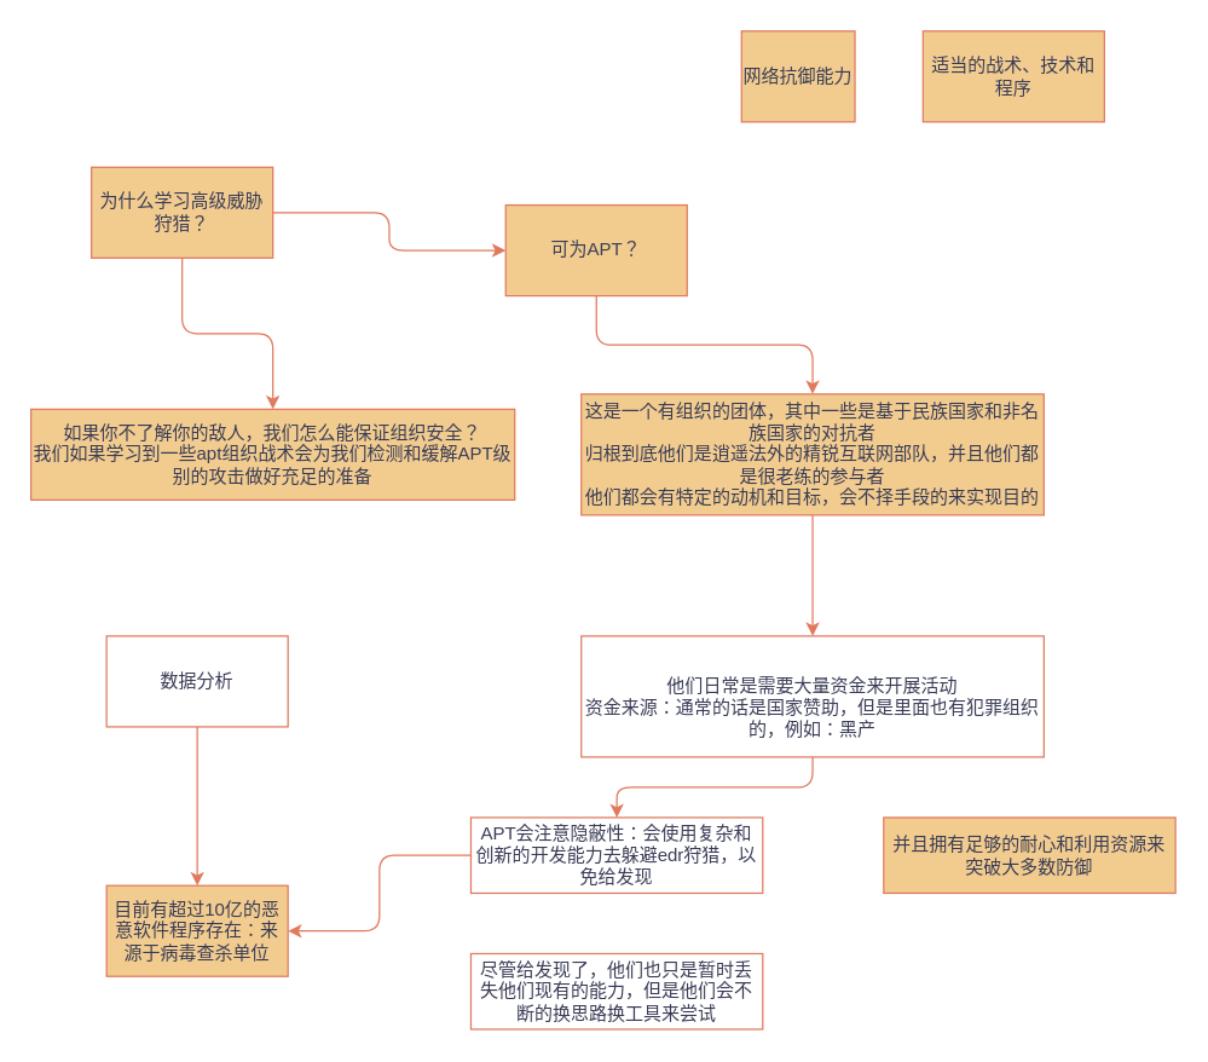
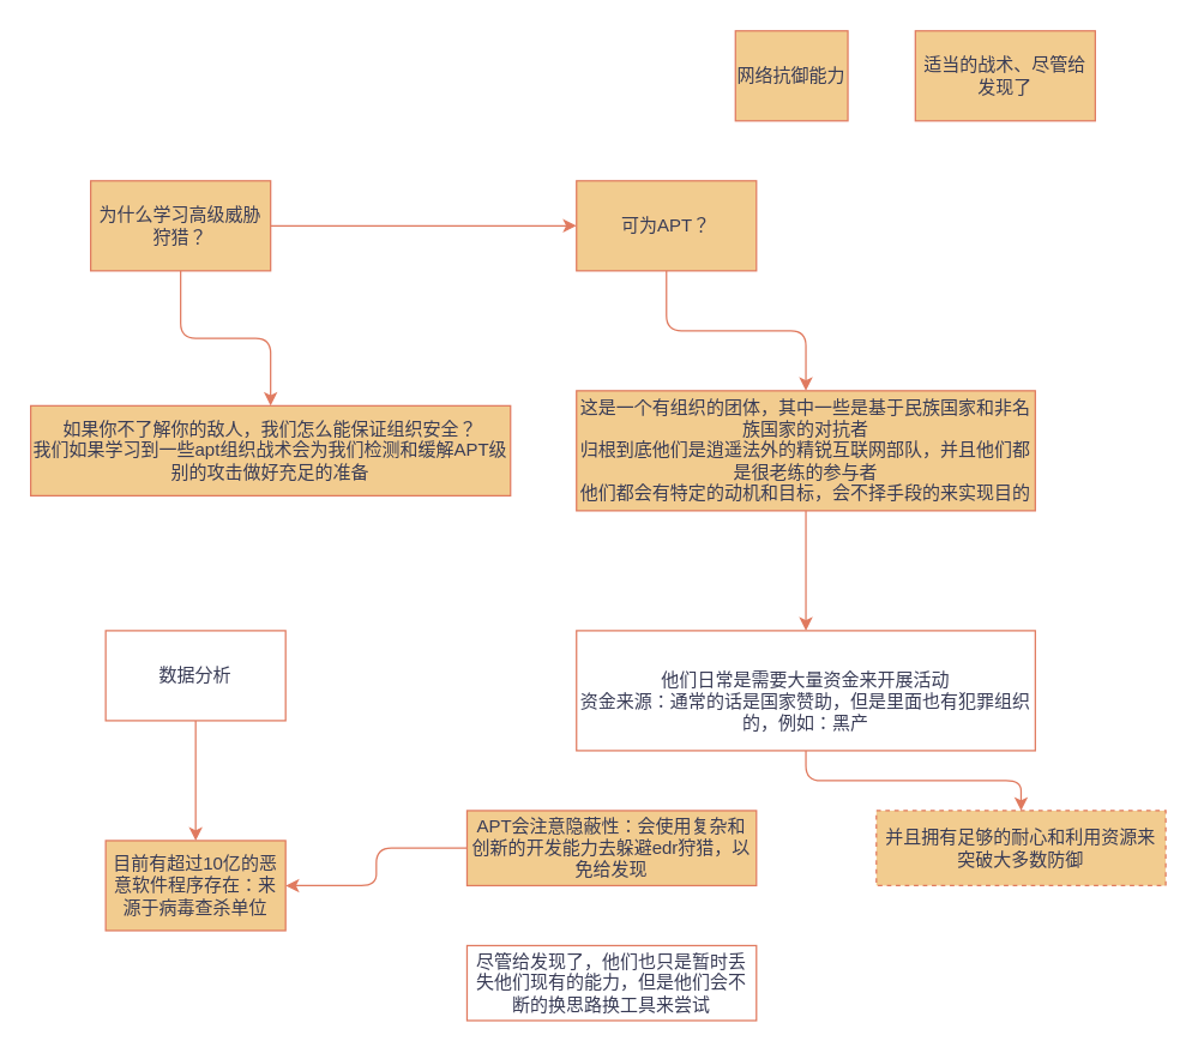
  <mxCell id="0" />
  <mxCell id="1" parent="0" />
- <mxCell id="2" value="适当的战术、技术和程序" style="rounded=0;whiteSpace=wrap;html=1;sketch=0;fontColor=#393C56;strokeColor=#E07A5F;fillColor=#F2CC8F;" vertex="1" parent="1"><mxGeometry x="610" y="20" width="120" height="60" as="geometry" /></mxCell>
+ <mxCell id="2" value="适当的战术、尽管给发现了" style="rounded=0;whiteSpace=wrap;html=1;sketch=0;fontColor=#393C56;strokeColor=#E07A5F;fillColor=#F2CC8F;" vertex="1" parent="1"><mxGeometry x="610" y="20" width="120" height="60" as="geometry" /></mxCell>
  <mxCell id="3" value="网络抗御能力" style="rounded=0;whiteSpace=wrap;html=1;sketch=0;fontColor=#393C56;strokeColor=#E07A5F;fillColor=#F2CC8F;" vertex="1" parent="1"><mxGeometry x="490" y="20" width="75" height="60" as="geometry" /></mxCell>
  <mxCell id="4" value="" style="edgeStyle=orthogonalEdgeStyle;curved=0;rounded=1;sketch=0;orthogonalLoop=1;jettySize=auto;html=1;fontColor=#393C56;strokeColor=#E07A5F;fillColor=#F2CC8F;" edge="1" parent="1" source="6" target="7"><mxGeometry relative="1" as="geometry" /></mxCell>
  <mxCell id="5" value="" style="edgeStyle=orthogonalEdgeStyle;curved=0;rounded=1;sketch=0;orthogonalLoop=1;jettySize=auto;html=1;fontColor=#393C56;strokeColor=#E07A5F;fillColor=#F2CC8F;" edge="1" parent="1" source="6" target="9"><mxGeometry relative="1" as="geometry" /></mxCell>
- <mxCell id="6" value="为什么学习高级威胁狩猎？" style="rounded=0;whiteSpace=wrap;html=1;sketch=0;fontColor=#393C56;strokeColor=#E07A5F;fillColor=#F2CC8F;" vertex="1" parent="1"><mxGeometry x="60" y="110" width="120" height="60" as="geometry" /></mxCell>
+ <mxCell id="6" value="为什么学习高级威胁狩猎？" style="rounded=0;whiteSpace=wrap;html=1;sketch=0;fontColor=#393C56;strokeColor=#E07A5F;fillColor=#F2CC8F;" vertex="1" parent="1"><mxGeometry x="60" y="120" width="120" height="60" as="geometry" /></mxCell>
  <mxCell id="7" value="如果你不了解你的敌人，我们怎么能保证组织安全？&lt;br&gt;我们如果学习到一些apt组织战术会为我们检测和缓解APT级别的攻击做好充足的准备" style="rounded=0;whiteSpace=wrap;html=1;sketch=0;fontColor=#393C56;strokeColor=#E07A5F;fillColor=#F2CC8F;" vertex="1" parent="1"><mxGeometry x="20" y="270" width="320" height="60" as="geometry" /></mxCell>
  <mxCell id="8" value="" style="edgeStyle=orthogonalEdgeStyle;curved=0;rounded=1;sketch=0;orthogonalLoop=1;jettySize=auto;html=1;fontColor=#393C56;strokeColor=#E07A5F;fillColor=#F2CC8F;" edge="1" parent="1" source="9" target="11"><mxGeometry relative="1" as="geometry" /></mxCell>
- <mxCell id="9" value="可为APT？" style="rounded=0;whiteSpace=wrap;html=1;sketch=0;fontColor=#393C56;strokeColor=#E07A5F;fillColor=#F2CC8F;" vertex="1" parent="1"><mxGeometry x="334" y="135" width="120" height="60" as="geometry" /></mxCell>
+ <mxCell id="9" value="可为APT？" style="rounded=0;whiteSpace=wrap;html=1;sketch=0;fontColor=#393C56;strokeColor=#E07A5F;fillColor=#F2CC8F;" vertex="1" parent="1"><mxGeometry x="384" y="120" width="120" height="60" as="geometry" /></mxCell>
  <mxCell id="10" value="" style="edgeStyle=orthogonalEdgeStyle;curved=0;rounded=1;sketch=0;orthogonalLoop=1;jettySize=auto;html=1;fontColor=#393C56;strokeColor=#E07A5F;fillColor=#F2CC8F;" edge="1" parent="1" source="11" target="14"><mxGeometry relative="1" as="geometry" /></mxCell>
  <mxCell id="11" value="这是一个有组织的团体，其中一些是基于民族国家和非名族国家的对抗者&lt;br&gt;归根到底他们是逍遥法外的精锐互联网部队，并且他们都是很老练的参与者&lt;br&gt;他们都会有特定的动机和目标，会不择手段的来实现目的" style="rounded=0;whiteSpace=wrap;html=1;sketch=0;fontColor=#393C56;strokeColor=#E07A5F;fillColor=#F2CC8F;" vertex="1" parent="1"><mxGeometry x="384" y="260" width="306" height="80" as="geometry" /></mxCell>
- <mxCell id="12" value="" style="edgeStyle=orthogonalEdgeStyle;curved=0;rounded=1;sketch=0;orthogonalLoop=1;jettySize=auto;html=1;fontColor=#393C56;strokeColor=#E07A5F;fillColor=#F2CC8F;" edge="1" parent="1" source="14" target="16"><mxGeometry relative="1" as="geometry" /></mxCell>
+ <mxCell id="13" style="edgeStyle=orthogonalEdgeStyle;curved=0;rounded=1;sketch=0;orthogonalLoop=1;jettySize=auto;html=1;exitX=0.5;exitY=1;exitDx=0;exitDy=0;entryX=0.5;entryY=0;entryDx=0;entryDy=0;fontColor=#393C56;strokeColor=#E07A5F;fillColor=#F2CC8F;" edge="1" parent="1" source="14" target="17"><mxGeometry relative="1" as="geometry" /></mxCell>
  <mxCell id="14" value="&lt;br&gt;他们日常是需要大量资金来开展活动&lt;br&gt;资金来源：通常的话是国家赞助，但是里面也有犯罪组织的，例如：黑产" style="rounded=0;whiteSpace=wrap;html=1;sketch=0;fontColor=#393C56;strokeColor=#E07A5F;fillColor=#ffffff;" vertex="1" parent="1"><mxGeometry x="384" y="420" width="306" height="80" as="geometry" /></mxCell>
  <mxCell id="15" value="" style="edgeStyle=orthogonalEdgeStyle;curved=0;rounded=1;sketch=0;orthogonalLoop=1;jettySize=auto;html=1;fontColor=#393C56;strokeColor=#E07A5F;fillColor=#F2CC8F;" edge="1" parent="1" source="16" target="21"><mxGeometry relative="1" as="geometry" /></mxCell>
- <mxCell id="16" value="APT会注意隐蔽性：会使用复杂和创新的开发能力去躲避edr狩猎，以免给发现" style="whiteSpace=wrap;html=1;fillColor=#ffffff;strokeColor=#E07A5F;fontColor=#393C56;rounded=0;sketch=0;" vertex="1" parent="1"><mxGeometry x="311" y="540" width="193" height="50" as="geometry" /></mxCell>
- <mxCell id="17" value="并且拥有足够的耐心和利用资源来突破大多数防御" style="whiteSpace=wrap;html=1;fillColor=#F2CC8F;strokeColor=#E07A5F;fontColor=#393C56;rounded=0;sketch=0;" vertex="1" parent="1"><mxGeometry x="584" y="540" width="193" height="50" as="geometry" /></mxCell>
+ <mxCell id="16" value="APT会注意隐蔽性：会使用复杂和创新的开发能力去躲避edr狩猎，以免给发现" style="whiteSpace=wrap;html=1;fillColor=#F2CC8F;strokeColor=#E07A5F;fontColor=#393C56;rounded=0;sketch=0;" vertex="1" parent="1"><mxGeometry x="311" y="540" width="193" height="50" as="geometry" /></mxCell>
+ <mxCell id="17" value="并且拥有足够的耐心和利用资源来突破大多数防御" style="whiteSpace=wrap;html=1;fillColor=#F2CC8F;strokeColor=#E07A5F;fontColor=#393C56;rounded=0;sketch=0;dashed=1;" vertex="1" parent="1"><mxGeometry x="584" y="540" width="193" height="50" as="geometry" /></mxCell>
  <mxCell id="18" value="尽管给发现了，他们也只是暂时丢失他们现有的能力，但是他们会不断的换思路换工具来尝试" style="whiteSpace=wrap;html=1;fillColor=#ffffff;strokeColor=#E07A5F;fontColor=#393C56;rounded=0;sketch=0;" vertex="1" parent="1"><mxGeometry x="311" y="630" width="193" height="50" as="geometry" /></mxCell>
  <mxCell id="19" value="" style="edgeStyle=orthogonalEdgeStyle;curved=0;rounded=1;sketch=0;orthogonalLoop=1;jettySize=auto;html=1;fontColor=#393C56;strokeColor=#E07A5F;fillColor=#F2CC8F;" edge="1" parent="1" source="20" target="21"><mxGeometry relative="1" as="geometry" /></mxCell>
  <mxCell id="20" value="数据分析" style="rounded=0;whiteSpace=wrap;html=1;sketch=0;fontColor=#393C56;strokeColor=#E07A5F;fillColor=#ffffff;" vertex="1" parent="1"><mxGeometry x="70" y="420" width="120" height="60" as="geometry" /></mxCell>
- <mxCell id="21" value="目前有超过10亿的恶意软件程序存在：来源于病毒查杀单位" style="whiteSpace=wrap;html=1;fillColor=#F2CC8F;strokeColor=#E07A5F;fontColor=#393C56;rounded=0;sketch=0;" vertex="1" parent="1"><mxGeometry x="70" y="585" width="120" height="60" as="geometry" /></mxCell>
+ <mxCell id="21" value="目前有超过10亿的恶意软件程序存在：来源于病毒查杀单位" style="whiteSpace=wrap;html=1;fillColor=#F2CC8F;strokeColor=#E07A5F;fontColor=#393C56;rounded=0;sketch=0;" vertex="1" parent="1"><mxGeometry x="70" y="560" width="120" height="60" as="geometry" /></mxCell>
